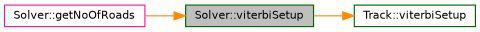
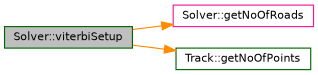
  digraph {
    fontname="DejaVu Sans"
    rankdir=LR
    node [color=darkgreen fontname="DejaVu Sans" fontsize=10 shape=record]
    edge [color=darkorange fontname="DejaVu Sans" fontsize=10 labelfontname=Helvetica labelfontsize=10 style=solid]
    n1 [fillcolor=grey75 fontcolor=black height=0.2 label="Solver::viterbiSetup" style=filled width=0.4]
    n2 [color=deeppink height=0.2 label="Solver::getNoOfRoads" width=0.4]
-   n3 [height=0.2 label="Track::viterbiSetup" width=0.4]
-   n2 -> n1
+   n3 [height=0.2 label="Track::getNoOfPoints" width=0.4]
+   n1 -> n2
    n1 -> n3
  }
